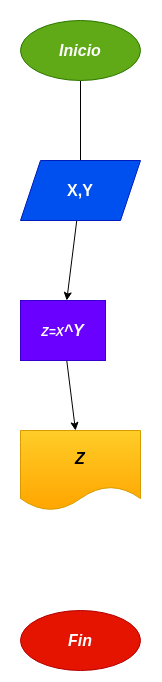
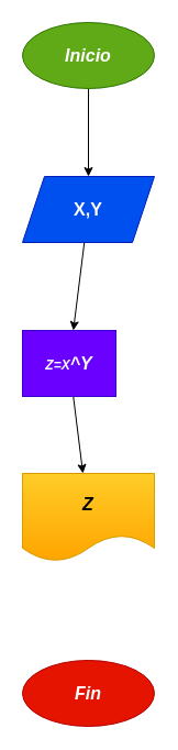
  <mxCell id="0" />
  <mxCell id="1" parent="0" />
- <mxCell id="2" value="" style="edgeStyle=none;html=1;endArrow=none;" edge="1" parent="1" source="3" target="5"><mxGeometry relative="1" as="geometry" /></mxCell>
+ <mxCell id="2" value="" style="edgeStyle=none;html=1;" edge="1" parent="1" source="3" target="5"><mxGeometry relative="1" as="geometry" /></mxCell>
  <mxCell id="3" value="&lt;b&gt;&lt;i&gt;&lt;font style=&quot;font-size: 16px&quot;&gt;Inicio&lt;/font&gt;&lt;/i&gt;&lt;/b&gt;" style="ellipse;whiteSpace=wrap;html=1;fillColor=#60a917;fontColor=#ffffff;strokeColor=#2D7600;" vertex="1" parent="1"><mxGeometry x="20" y="20" width="120" height="60" as="geometry" /></mxCell>
  <mxCell id="4" value="" style="edgeStyle=none;html=1;" edge="1" parent="1" source="5" target="7"><mxGeometry relative="1" as="geometry" /></mxCell>
  <mxCell id="5" value="&lt;b&gt;&lt;font style=&quot;font-size: 16px&quot;&gt;X,Y&lt;/font&gt;&lt;/b&gt;" style="shape=parallelogram;perimeter=parallelogramPerimeter;whiteSpace=wrap;html=1;fixedSize=1;fillColor=#0050ef;fontColor=#ffffff;strokeColor=#001DBC;" vertex="1" parent="1"><mxGeometry x="20" y="160" width="120" height="60" as="geometry" /></mxCell>
  <mxCell id="6" value="" style="edgeStyle=none;html=1;" edge="1" parent="1" source="7" target="8"><mxGeometry relative="1" as="geometry" /></mxCell>
  <mxCell id="7" value="&lt;b&gt;&lt;i&gt;&lt;font color=&quot;#ffffff&quot;&gt;Z=X&lt;span style=&quot;font-family: &amp;#34;arial&amp;#34; , sans-serif ; font-size: 16px ; text-align: left&quot;&gt;^Y&lt;/span&gt;&lt;/font&gt;&lt;/i&gt;&lt;/b&gt;" style="whiteSpace=wrap;html=1;fillColor=#6a00ff;fontColor=#ffffff;strokeColor=#3700CC;" vertex="1" parent="1"><mxGeometry x="20" y="300" width="85" height="60" as="geometry" /></mxCell>
  <mxCell id="8" value="&lt;font style=&quot;font-size: 16px&quot;&gt;&lt;b&gt;&lt;i&gt;Z&lt;/i&gt;&lt;/b&gt;&lt;/font&gt;" style="shape=document;whiteSpace=wrap;html=1;boundedLbl=1;fillColor=#ffcd28;strokeColor=#d79b00;gradientColor=#ffa500;" vertex="1" parent="1"><mxGeometry x="20" y="430" width="120" height="80" as="geometry" /></mxCell>
- <mxCell id="9" value="&lt;b&gt;&lt;i&gt;&lt;font style=&quot;font-size: 16px&quot;&gt;Fin&lt;/font&gt;&lt;/i&gt;&lt;/b&gt;" style="ellipse;whiteSpace=wrap;html=1;fillColor=#e51400;fontColor=#ffffff;strokeColor=#B20000;" vertex="1" parent="1"><mxGeometry x="20" y="610" width="120" height="60" as="geometry" /></mxCell>
+ <mxCell id="9" value="&lt;b&gt;&lt;i&gt;&lt;font style=&quot;font-size: 16px&quot;&gt;Fin&lt;/font&gt;&lt;/i&gt;&lt;/b&gt;" style="ellipse;whiteSpace=wrap;html=1;fillColor=#e51400;fontColor=#ffffff;strokeColor=#B20000;" vertex="1" parent="1"><mxGeometry x="20" y="600" width="120" height="60" as="geometry" /></mxCell>
